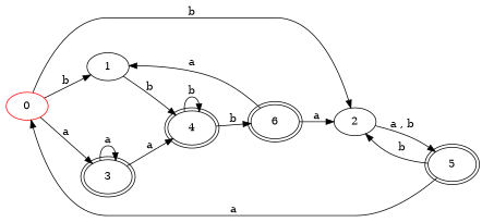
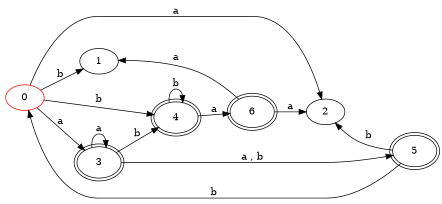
  digraph {
    rankdir=LR
    node [peripheries=2]
    n1 [color=red label=0 peripheries=""]
    n2 [label=1 peripheries=""]
    n3 [label=2 peripheries=""]
    n4 [label=3]
    n5 [label=4]
    n6 [label=5]
    n7 [label=6]
    n1 -> n2 [label=b]
-   n1 -> n3 [label=b]
+   n1 -> n3 [label=a]
    n1 -> n4 [label=a]
-   n2 -> n5 [label=b]
-   n3 -> n6 [label="a , b"]
+   n1 -> n5 [label=b]
+   n4 -> n6 [label="a , b"]
    n4 -> n4 [label=a]
-   n4 -> n5 [label=a]
+   n4 -> n5 [label=b]
    n5 -> n5 [label=b]
-   n5 -> n7 [label=b]
-   n6 -> n1 [label=a]
+   n5 -> n7 [label=a]
+   n6 -> n1 [label=b]
    n6 -> n3 [label=b]
    n7 -> n2 [label=a]
    n7 -> n3 [label=a]
  }
